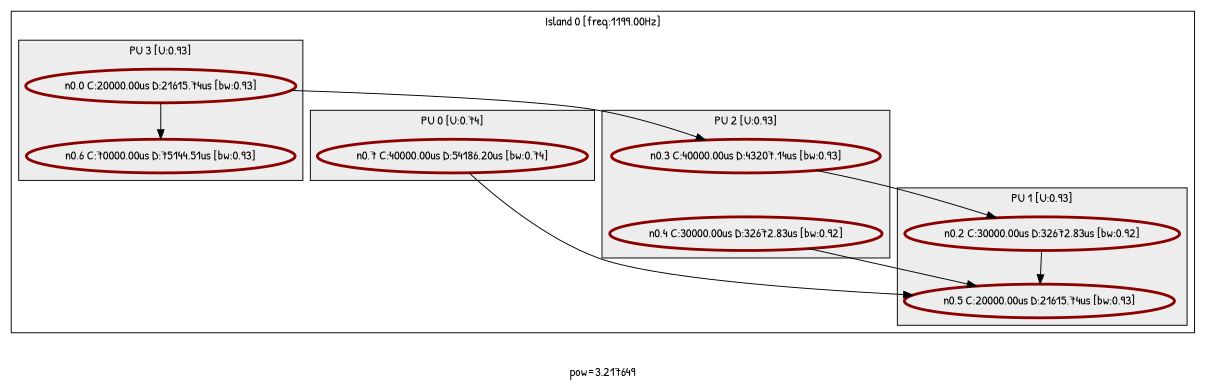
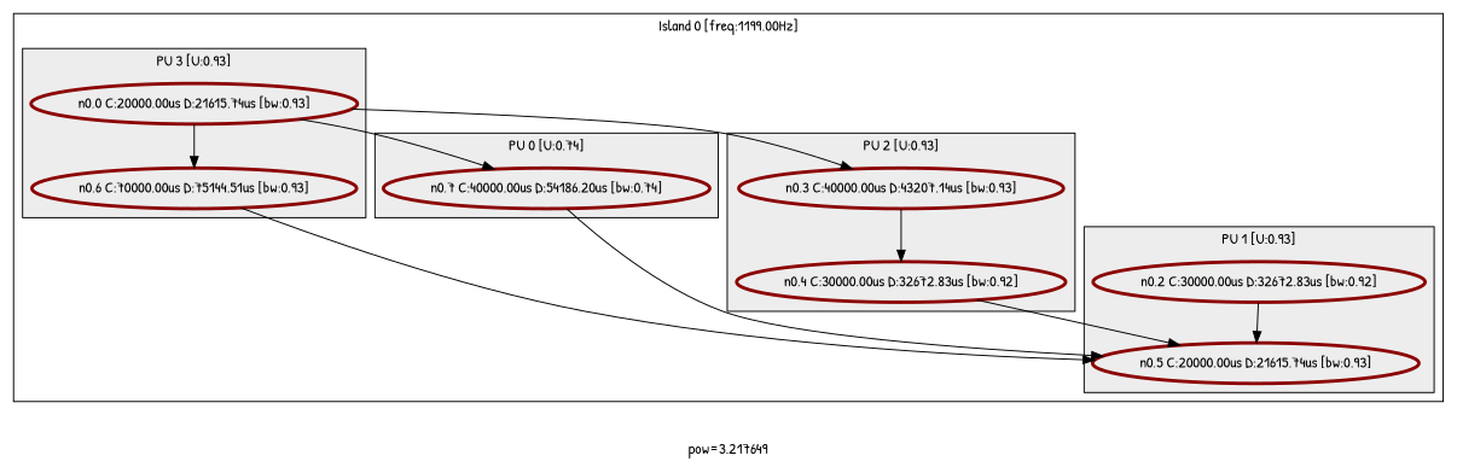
  digraph {
    fontname="Patrick Hand"
    label="pow=3.217649"
    rankdir=TB
    node [color=darkred fontname="Patrick Hand" penwidth=3]
    edge [fontname="Patrick Hand"]
    n1 [label="n0,7 C:40000.00us D:54186.20us [bw:0.74]"]
    n2 [label="n0,2 C:30000.00us D:32672.83us [bw:0.92]"]
    n3 [label="n0,5 C:20000.00us D:21615.74us [bw:0.93]"]
    n4 [label="n0,3 C:40000.00us D:43207.14us [bw:0.93]"]
    n5 [label="n0,4 C:30000.00us D:32672.83us [bw:0.92]"]
    n6 [label="n0,0 C:20000.00us D:21615.74us [bw:0.93]"]
    n7 [label="n0,6 C:70000.00us D:75144.51us [bw:0.93]"]
    subgraph cluster_1 {
      label="Island 0 [freq:1199.00Hz]"
      subgraph cluster_2 {
        bgcolor=gray93
        label="PU 0 [U:0.74]"
        n1
      }
      subgraph cluster_3 {
        bgcolor=gray93
        label="PU 1 [U:0.93]"
        n2
        n3
      }
      subgraph cluster_4 {
        bgcolor=gray93
        label="PU 2 [U:0.93]"
        n4
        n5
      }
      subgraph cluster_5 {
        bgcolor=gray93
        label="PU 3 [U:0.93]"
        n6
        n7
      }
    }
    subgraph cluster_6 {
      label="Island 1 [freq:100.00Hz]"
      subgraph cluster_7 {
        bgcolor=gray93
        label="PU 0 [U:0.00]"
      }
    }
    n1 -> n3
    n2 -> n3
-   n4 -> n2
+   n4 -> n5
    n5 -> n3
+   n6 -> n1
    n6 -> n4
    n6 -> n7
+   n7 -> n3
  }
